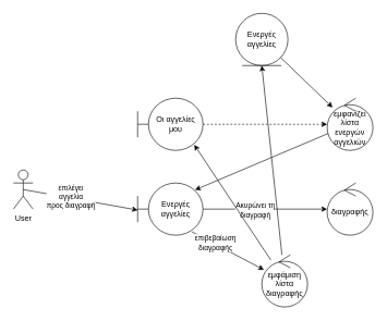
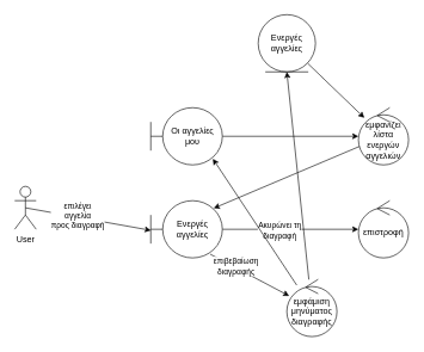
  <mxCell id="0" />
  <mxCell id="1" parent="0" />
  <mxCell id="2" value="User" style="shape=umlActor;verticalLabelPosition=bottom;verticalAlign=top;html=1;" vertex="1" parent="1"><mxGeometry x="20" y="260" width="30" height="60" as="geometry" /></mxCell>
- <mxCell id="3" value="" style="edgeStyle=none;rounded=0;orthogonalLoop=1;jettySize=auto;html=1;dashed=1;" edge="1" parent="1" source="4" target="8"><mxGeometry relative="1" as="geometry" /></mxCell>
+ <mxCell id="3" value="" style="edgeStyle=none;rounded=0;orthogonalLoop=1;jettySize=auto;html=1;" edge="1" parent="1" source="4" target="8"><mxGeometry relative="1" as="geometry" /></mxCell>
  <mxCell id="4" value="Οι αγγελίες μου" style="shape=umlBoundary;whiteSpace=wrap;html=1;" vertex="1" parent="1"><mxGeometry x="210" y="150" width="100" height="80" as="geometry" /></mxCell>
  <mxCell id="5" value="" style="edgeStyle=none;rounded=0;orthogonalLoop=1;jettySize=auto;html=1;" edge="1" parent="1" source="6" target="8"><mxGeometry relative="1" as="geometry" /></mxCell>
  <mxCell id="6" value="Ενεργές αγγελίες" style="ellipse;shape=umlEntity;whiteSpace=wrap;html=1;" vertex="1" parent="1"><mxGeometry x="360" y="20" width="80" height="80" as="geometry" /></mxCell>
  <mxCell id="7" value="" style="edgeStyle=none;rounded=0;orthogonalLoop=1;jettySize=auto;html=1;entryX=0.879;entryY=0.132;entryDx=0;entryDy=0;entryPerimeter=0;" edge="1" parent="1" source="8" target="13"><mxGeometry relative="1" as="geometry" /></mxCell>
  <mxCell id="8" value="εμφανίζει&lt;div&gt;λίστα ενεργών&lt;/div&gt;&lt;div&gt;αγγελιών&lt;/div&gt;" style="ellipse;shape=umlControl;whiteSpace=wrap;html=1;" vertex="1" parent="1"><mxGeometry x="500" y="150" width="70" height="80" as="geometry" /></mxCell>
  <mxCell id="9" value="" style="edgeStyle=none;rounded=0;orthogonalLoop=1;jettySize=auto;html=1;" edge="1" parent="1" source="13" target="16"><mxGeometry relative="1" as="geometry" /></mxCell>
  <mxCell id="10" value="Ακυρώνει τη&lt;div&gt;διαγραφή&lt;/div&gt;" style="edgeLabel;html=1;align=center;verticalAlign=middle;resizable=0;points=[];" vertex="1" connectable="0" parent="9"><mxGeometry x="-0.168" y="-1" relative="1" as="geometry"><mxPoint as="offset" /></mxGeometry></mxCell>
  <mxCell id="11" value="" style="edgeStyle=none;rounded=0;orthogonalLoop=1;jettySize=auto;html=1;exitX=0.831;exitY=0.935;exitDx=0;exitDy=0;exitPerimeter=0;" edge="1" parent="1" source="13" target="19"><mxGeometry relative="1" as="geometry" /></mxCell>
  <mxCell id="12" value="επιβεβαίωση&lt;div&gt;διαγραφής&lt;/div&gt;" style="edgeLabel;html=1;align=center;verticalAlign=middle;resizable=0;points=[];" vertex="1" connectable="0" parent="11"><mxGeometry x="-0.377" y="2" relative="1" as="geometry"><mxPoint as="offset" /></mxGeometry></mxCell>
  <mxCell id="13" value="Ενεργές&lt;div&gt;αγγελίες&lt;/div&gt;" style="shape=umlBoundary;whiteSpace=wrap;html=1;" vertex="1" parent="1"><mxGeometry x="210" y="280" width="100" height="80" as="geometry" /></mxCell>
  <mxCell id="14" style="edgeStyle=none;rounded=0;orthogonalLoop=1;jettySize=auto;html=1;exitX=0.5;exitY=0.5;exitDx=0;exitDy=0;exitPerimeter=0;entryX=0.002;entryY=0.519;entryDx=0;entryDy=0;entryPerimeter=0;" edge="1" parent="1" source="2" target="13"><mxGeometry relative="1" as="geometry" /></mxCell>
  <mxCell id="15" value="επιλέγει&lt;div&gt;αγγελία&lt;/div&gt;&lt;div&gt;προς διαγραφή&lt;/div&gt;" style="edgeLabel;html=1;align=center;verticalAlign=middle;resizable=0;points=[];" vertex="1" connectable="0" parent="14"><mxGeometry x="-0.175" y="2" relative="1" as="geometry"><mxPoint as="offset" /></mxGeometry></mxCell>
- <mxCell id="16" value="διαγραφής" style="ellipse;shape=umlControl;whiteSpace=wrap;html=1;" vertex="1" parent="1"><mxGeometry x="500" y="280" width="70" height="80" as="geometry" /></mxCell>
+ <mxCell id="16" value="επιστροφή" style="ellipse;shape=umlControl;whiteSpace=wrap;html=1;" vertex="1" parent="1"><mxGeometry x="500" y="280" width="70" height="80" as="geometry" /></mxCell>
  <mxCell id="17" style="edgeStyle=none;rounded=0;orthogonalLoop=1;jettySize=auto;html=1;entryX=0.867;entryY=0.893;entryDx=0;entryDy=0;entryPerimeter=0;" edge="1" parent="1" source="19" target="4"><mxGeometry relative="1" as="geometry" /></mxCell>
  <mxCell id="18" style="edgeStyle=none;rounded=0;orthogonalLoop=1;jettySize=auto;html=1;entryX=0.5;entryY=1;entryDx=0;entryDy=0;" edge="1" parent="1" source="19" target="6"><mxGeometry relative="1" as="geometry" /></mxCell>
- <mxCell id="19" value="εμφάμιση λίστα&lt;div&gt;διαγραφής&lt;/div&gt;" style="ellipse;shape=umlControl;whiteSpace=wrap;html=1;" vertex="1" parent="1"><mxGeometry x="400" y="390" width="70" height="80" as="geometry" /></mxCell>
+ <mxCell id="19" value="εμφάμιση μηνύματος&lt;div&gt;διαγραφής&lt;/div&gt;" style="ellipse;shape=umlControl;whiteSpace=wrap;html=1;" vertex="1" parent="1"><mxGeometry x="400" y="390" width="70" height="80" as="geometry" /></mxCell>
